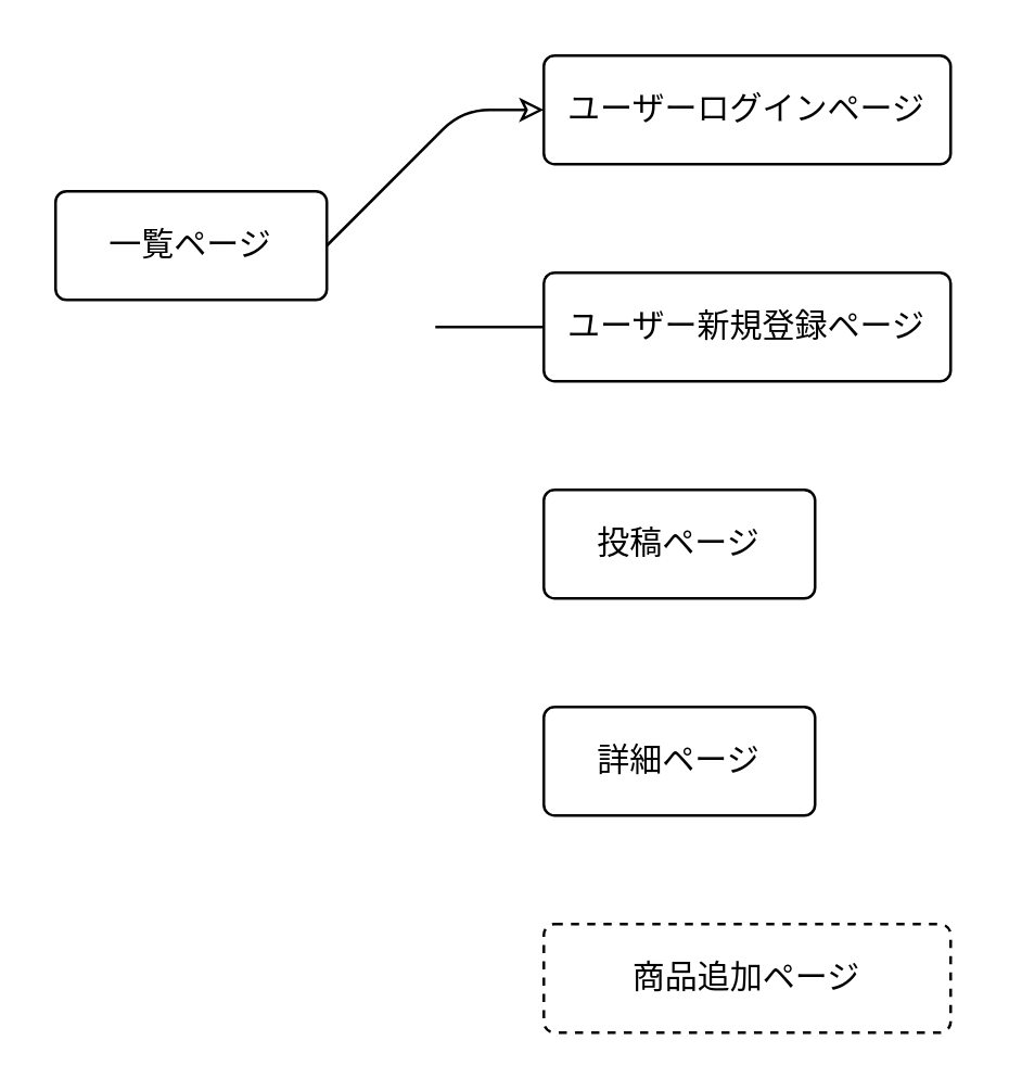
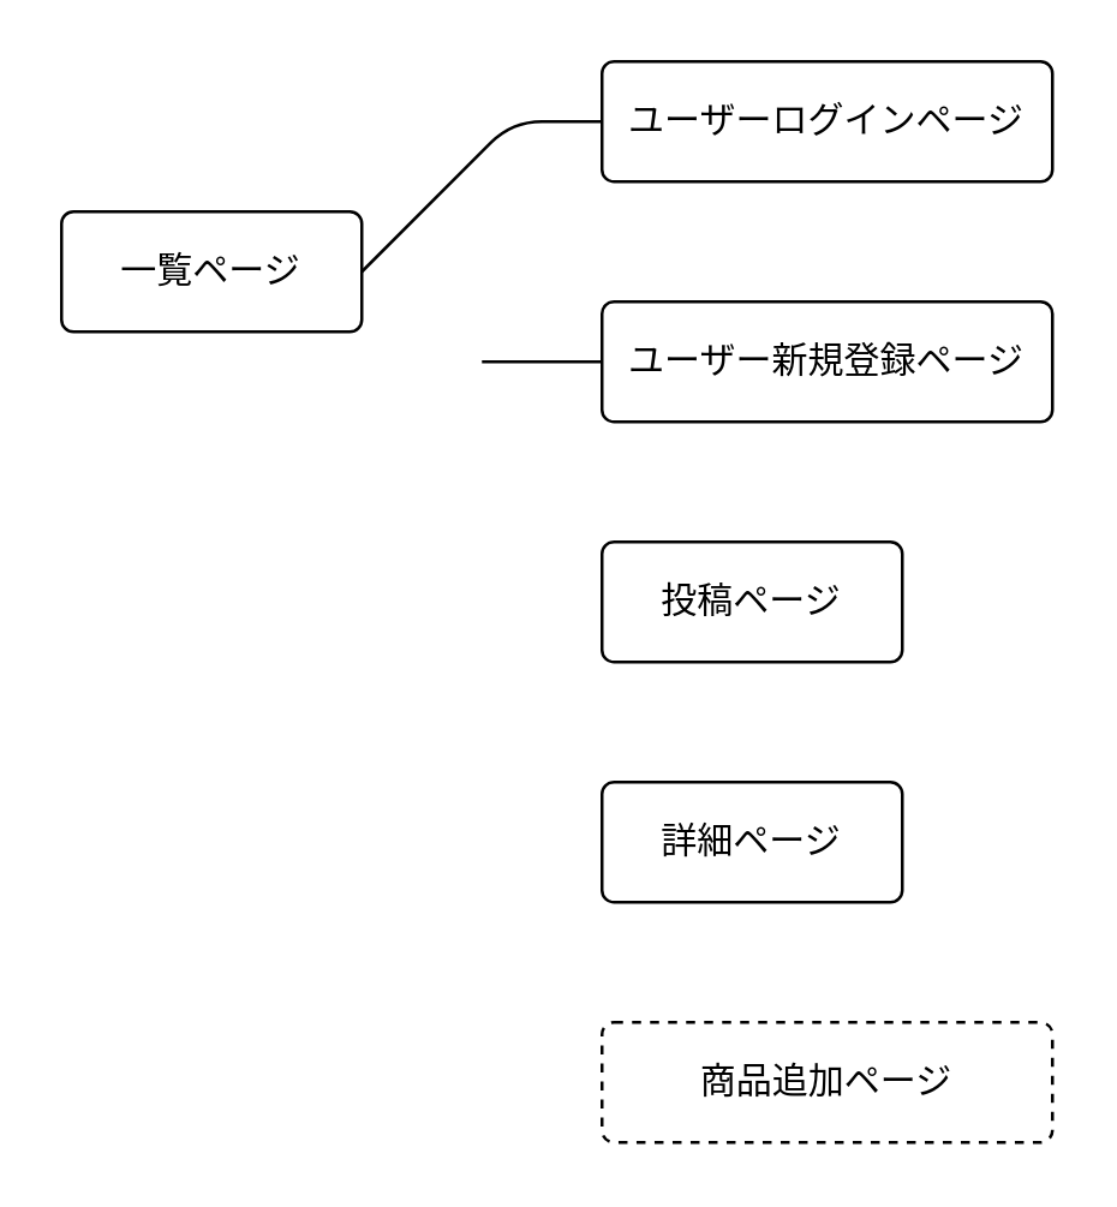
  <mxCell id="0" />
  <mxCell id="1" parent="0" />
- <mxCell id="2" style="edgeStyle=none;html=1;exitX=1;exitY=0.5;exitDx=0;exitDy=0;entryX=0;entryY=0.5;entryDx=0;entryDy=0;endArrow=classic;endFill=0;" edge="1" parent="1" source="3" target="4"><mxGeometry relative="1" as="geometry"><Array as="points"><mxPoint x="170" y="40" /></Array></mxGeometry></mxCell>
+ <mxCell id="2" style="edgeStyle=none;html=1;exitX=1;exitY=0.5;exitDx=0;exitDy=0;entryX=0;entryY=0.5;entryDx=0;entryDy=0;endArrow=none;endFill=0;" edge="1" parent="1" source="3" target="4"><mxGeometry relative="1" as="geometry"><Array as="points"><mxPoint x="170" y="40" /></Array></mxGeometry></mxCell>
  <mxCell id="3" value="一覧ページ" style="rounded=1;arcSize=10;whiteSpace=wrap;html=1;align=center;" vertex="1" parent="1"><mxGeometry x="20" y="70" width="100" height="40" as="geometry" /></mxCell>
  <mxCell id="4" value="ユーザーログインページ" style="rounded=1;arcSize=10;whiteSpace=wrap;html=1;align=center;" vertex="1" parent="1"><mxGeometry x="200" y="20" width="150" height="40" as="geometry" /></mxCell>
  <mxCell id="5" style="edgeStyle=none;html=1;exitX=0;exitY=0.5;exitDx=0;exitDy=0;endArrow=none;endFill=0;" edge="1" parent="1" source="6"><mxGeometry relative="1" as="geometry"><mxPoint x="160" y="120" as="targetPoint" /></mxGeometry></mxCell>
  <mxCell id="6" value="ユーザー新規登録ページ" style="rounded=1;arcSize=10;whiteSpace=wrap;html=1;align=center;" vertex="1" parent="1"><mxGeometry x="200" y="100" width="150" height="40" as="geometry" /></mxCell>
  <mxCell id="7" value="投稿ページ" style="rounded=1;arcSize=10;whiteSpace=wrap;html=1;align=center;" vertex="1" parent="1"><mxGeometry x="200" y="180" width="100" height="40" as="geometry" /></mxCell>
  <mxCell id="8" value="詳細ページ" style="rounded=1;arcSize=10;whiteSpace=wrap;html=1;align=center;" vertex="1" parent="1"><mxGeometry x="200" y="260" width="100" height="40" as="geometry" /></mxCell>
  <mxCell id="9" value="商品追加ページ" style="rounded=1;arcSize=10;whiteSpace=wrap;html=1;align=center;dashed=1;" vertex="1" parent="1"><mxGeometry x="200" y="340" width="150" height="40" as="geometry" /></mxCell>
